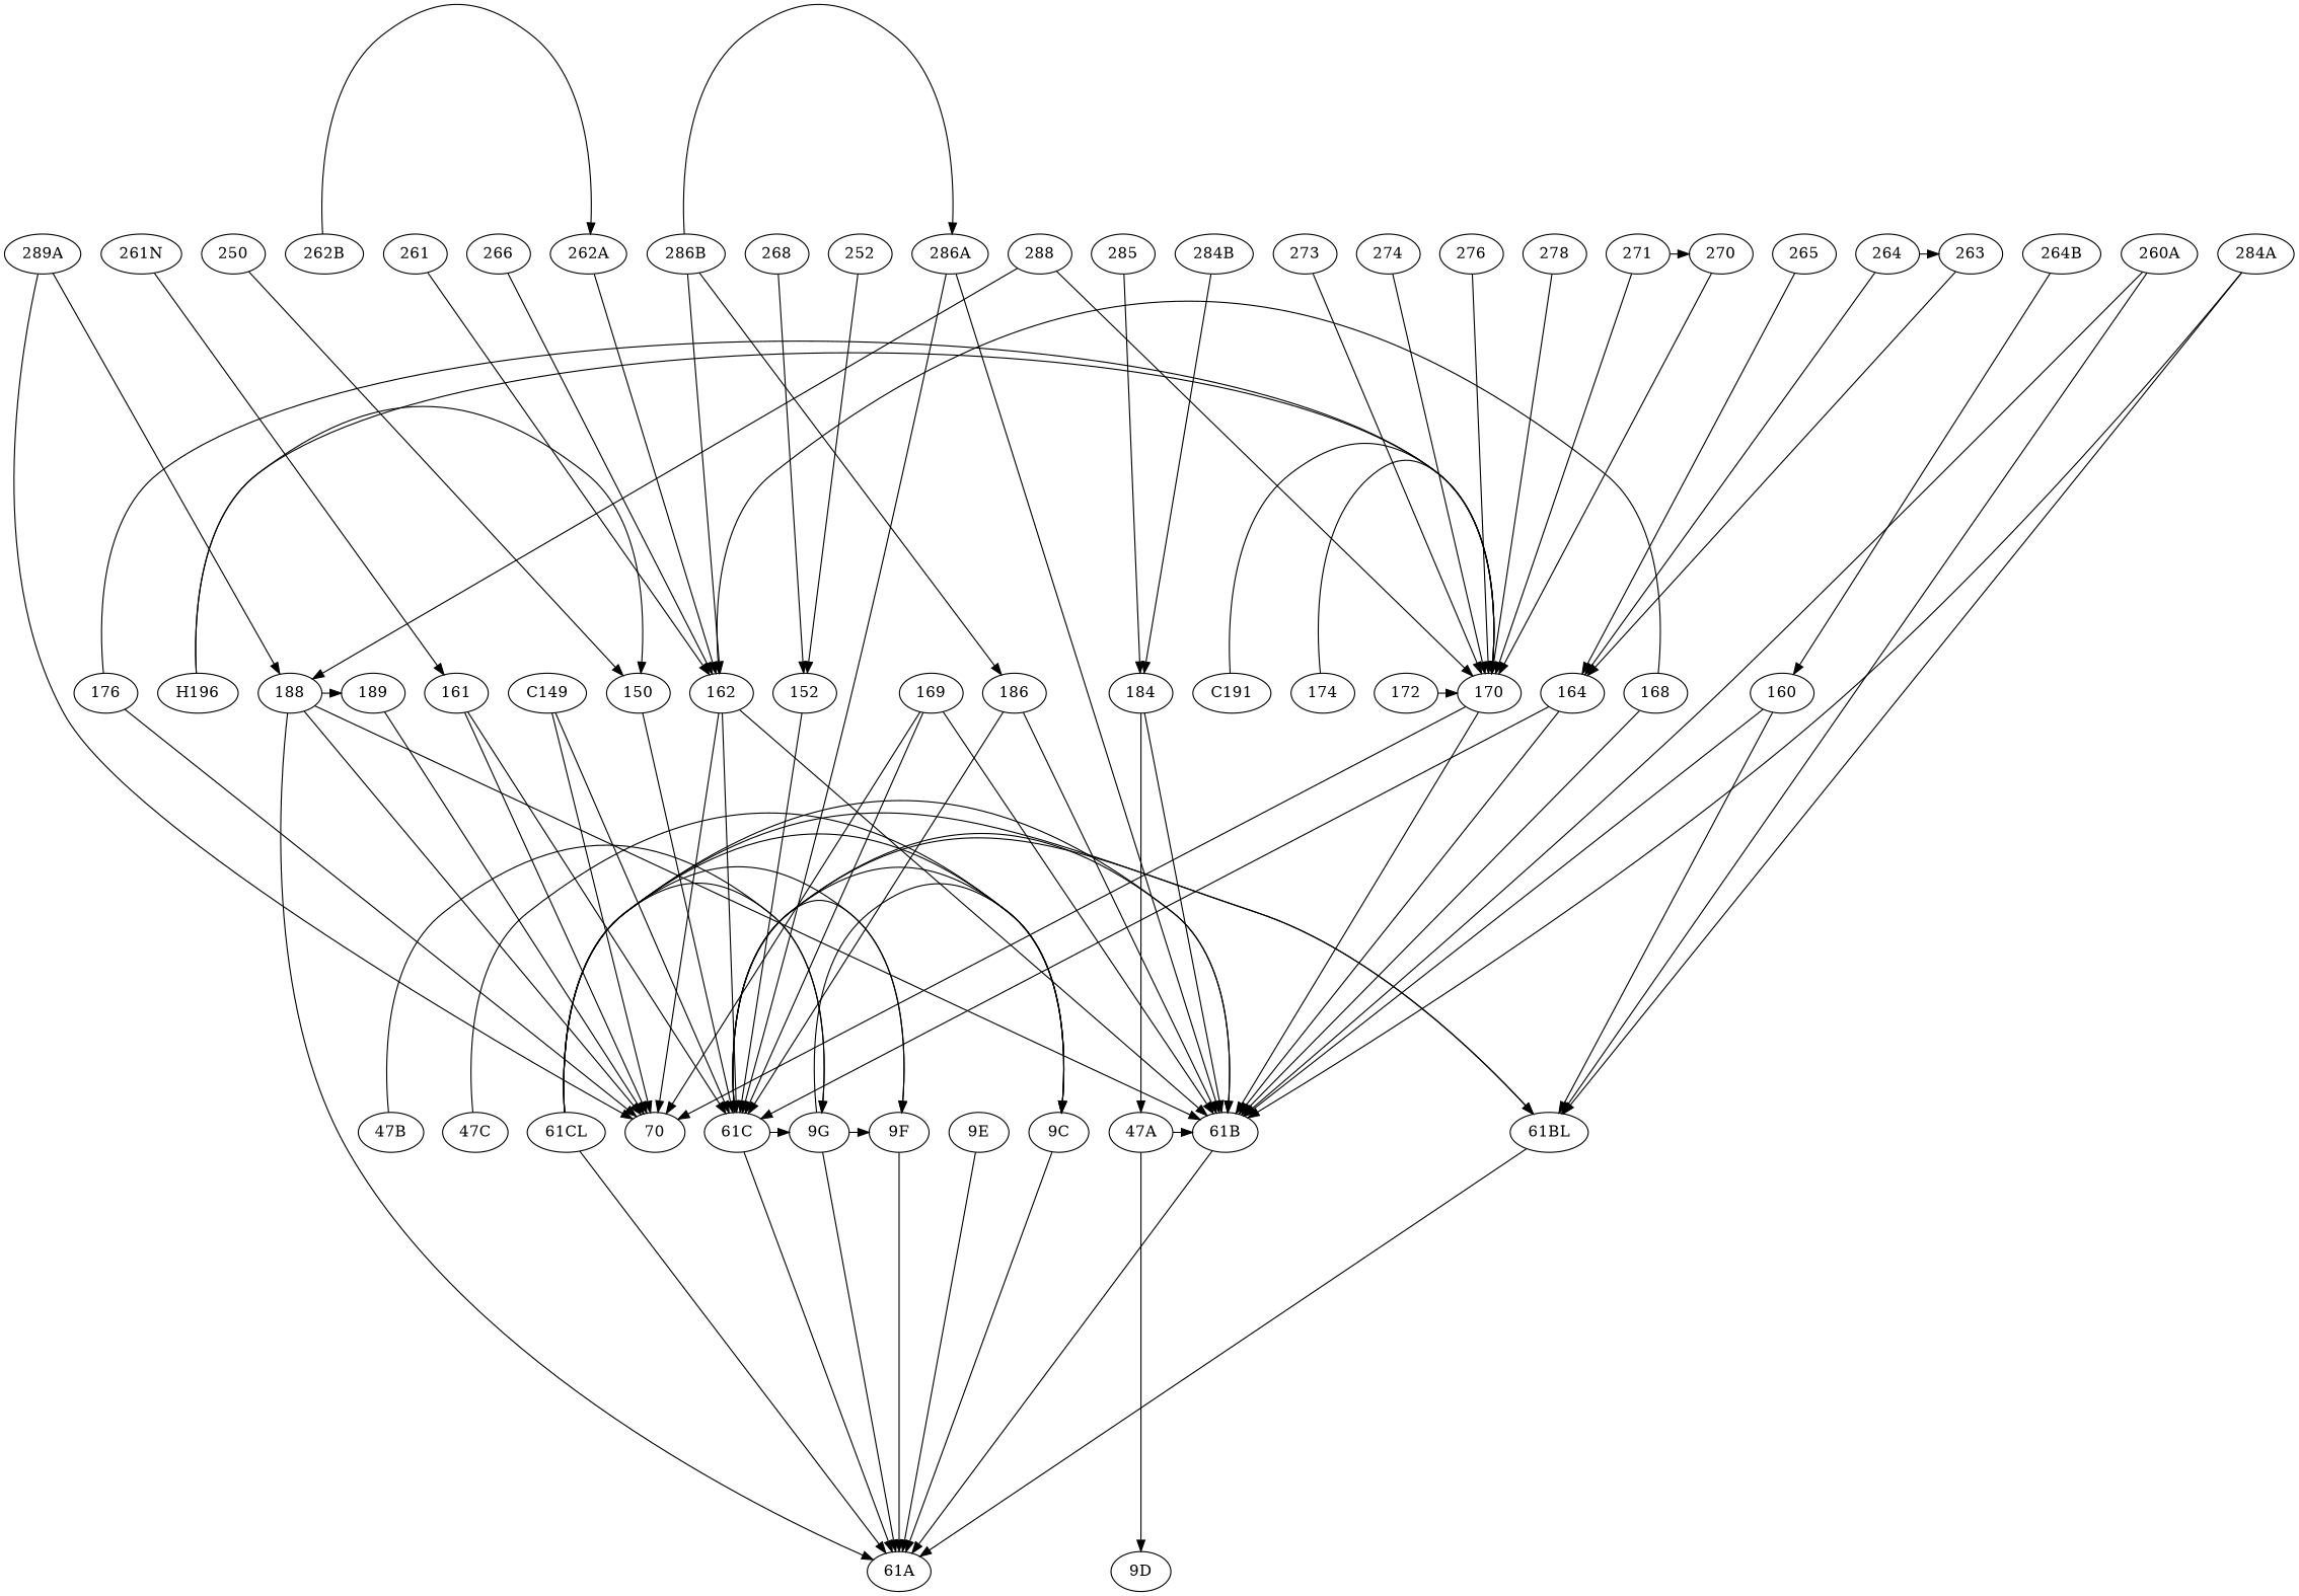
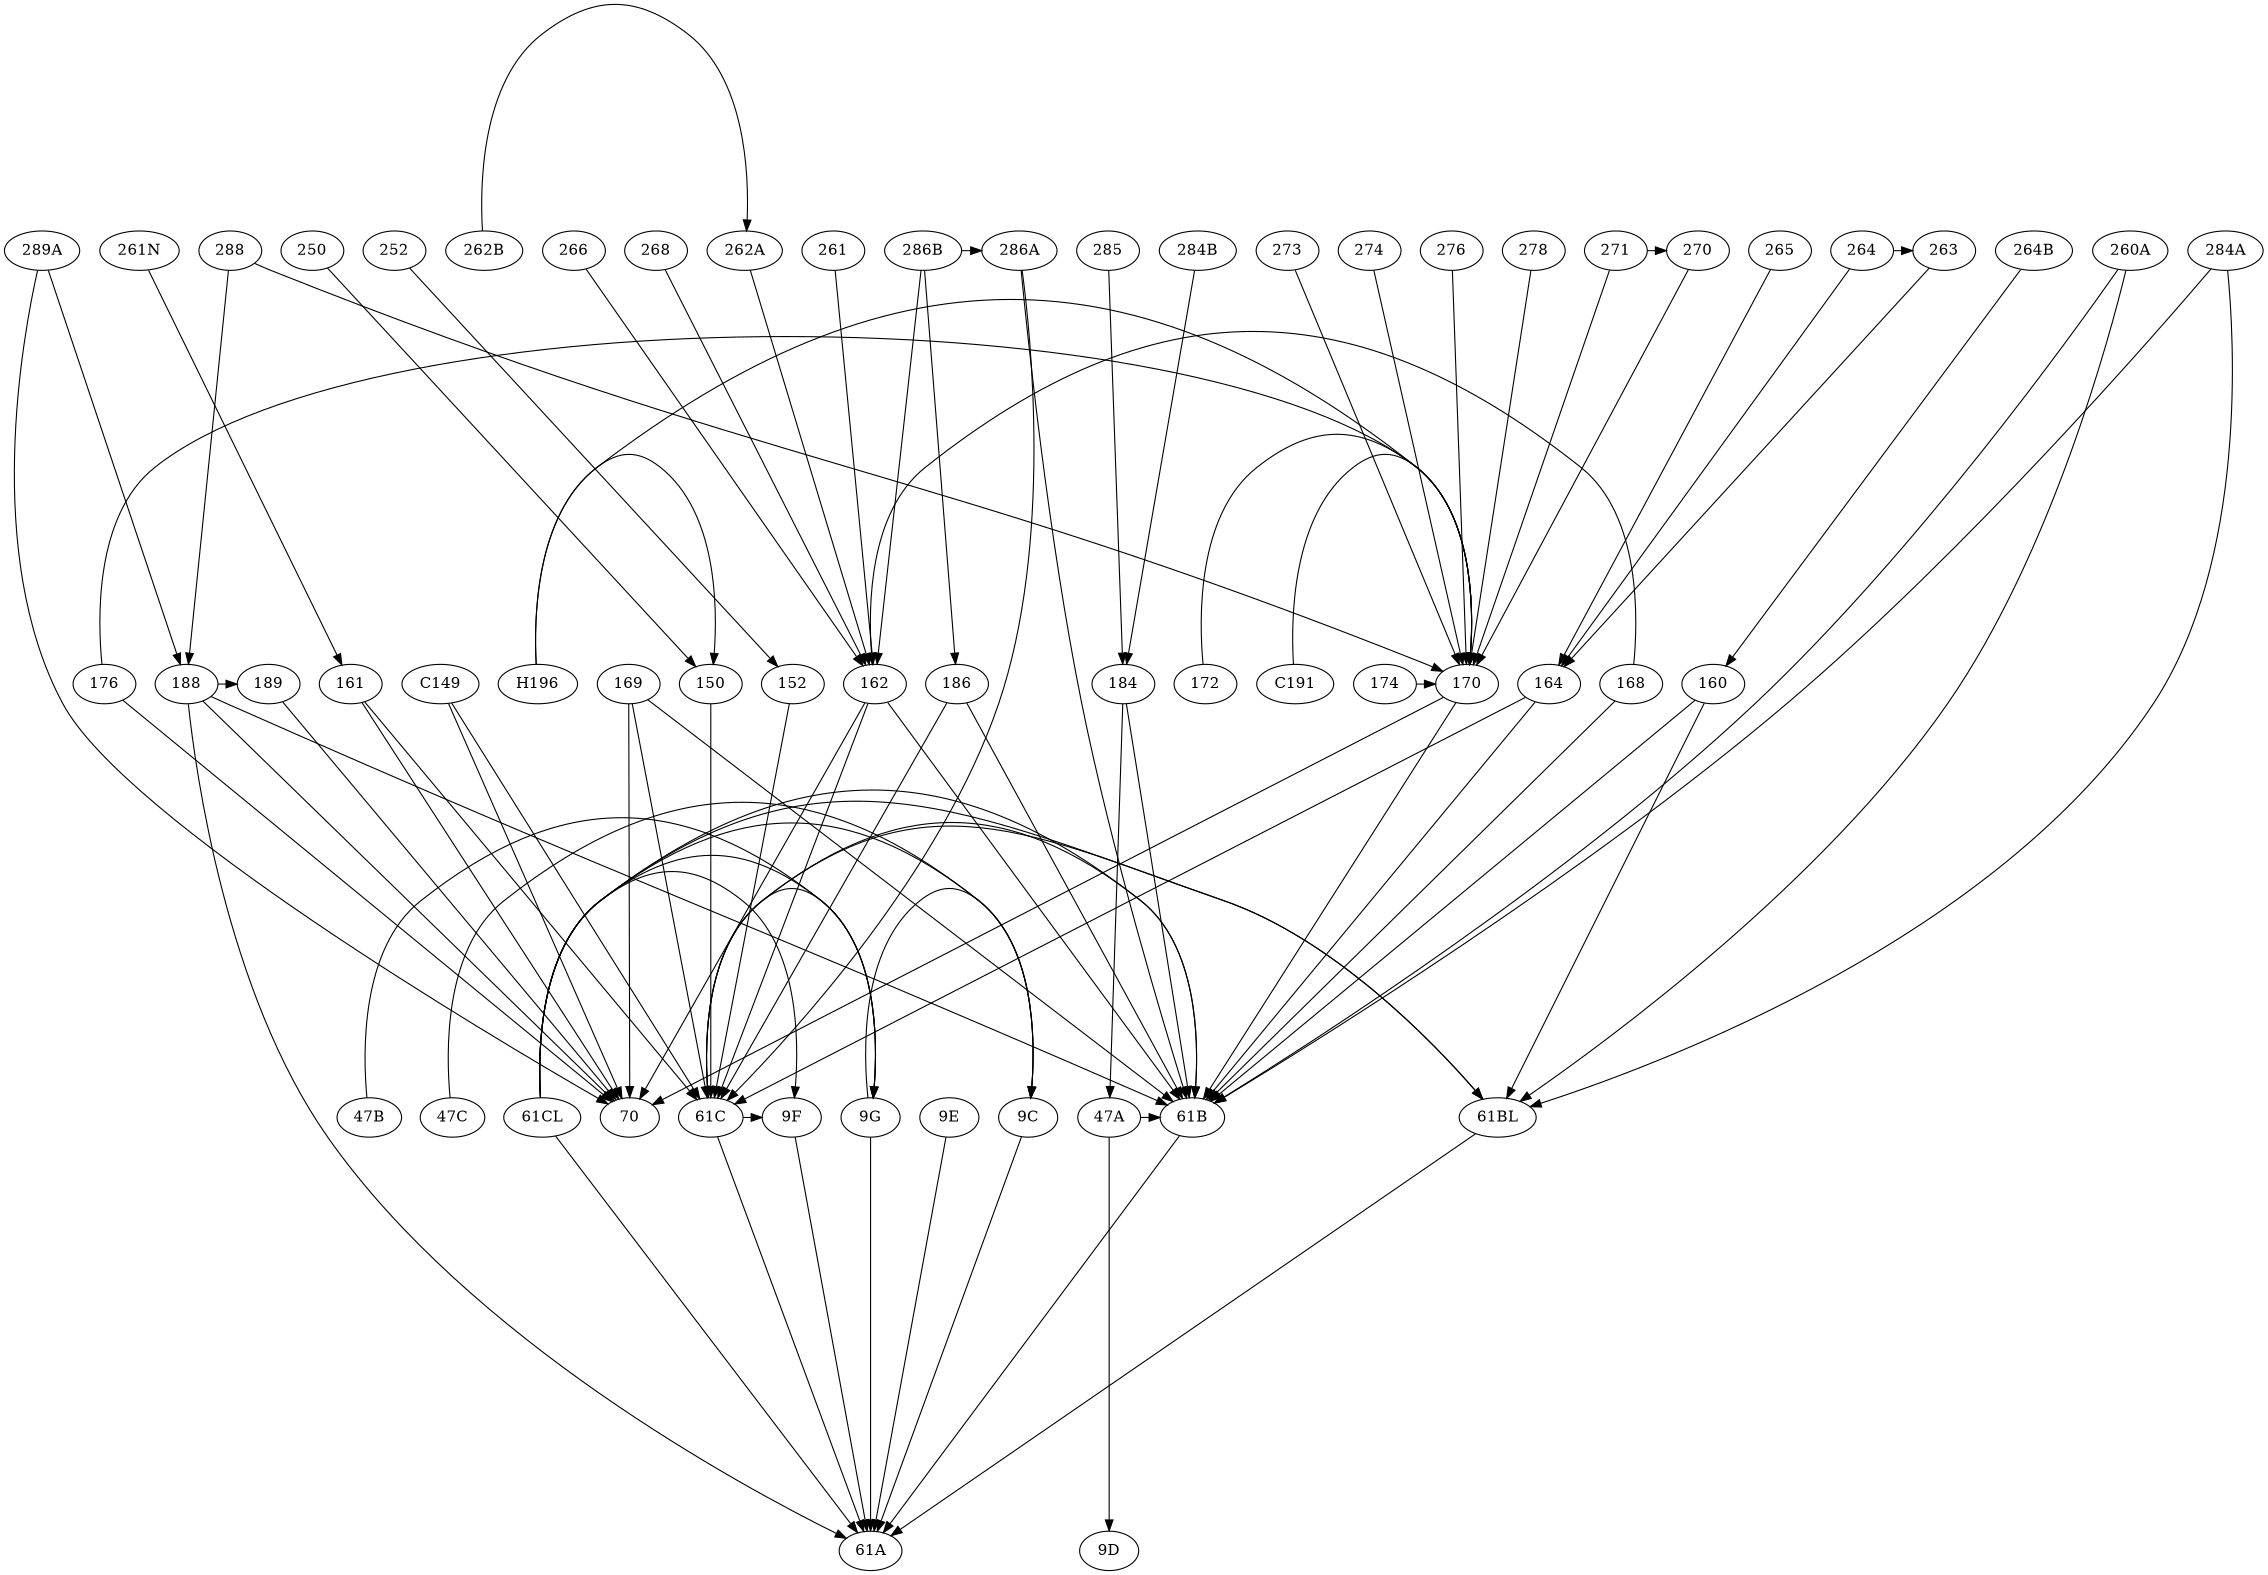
  digraph {
    fontname="DejaVu Serif"
    ranksep=5
    node [fontname="DejaVu Serif"]
    edge [fontname="DejaVu Serif"]
    "47B"
    "47C"
    "47A"
    "61CL"
    "9C"
    "9E"
    "9G"
    "9F"
    "61BL"
    "61B"
    "61C"
    150
    152
    C191
    168
    189
    H196
    161
    186
    169
    184
    C149
    164
    176
    188
    174
    160
    172
    162
    170
    270
    271
    273
    274
    276
    278
    250
    "289A"
    "262B"
    288
    "262A"
    "260A"
    n43 [label="264B"]
    285
    263
    261
    266
    265
    264
    268
    "286A"
    "286B"
    "261N"
    "284B"
    252
    "284A"
    "9D"
    "61A"
    70
    subgraph sub_1 {
      rank=same
      "47B"
      "47C"
      "47A"
      "61CL"
      "9C"
      "9E"
      "9G"
      "9F"
      "61BL"
      "61B"
      "61C"
    }
    subgraph sub_2 {
      rank=same
      150
      152
      C191
      168
      189
      H196
      161
      186
      169
      184
      C149
      164
      176
      188
      174
      160
      172
      162
      170
    }
    subgraph sub_3 {
      rank=same
      270
      271
      273
      274
      276
      278
      250
      "289A"
      "262B"
      288
      "262A"
      "260A"
      n43
      285
      263
      261
      266
      265
      264
      268
      "286A"
      "286B"
      "261N"
      "284B"
      252
      "284A"
    }
    "47B" -> "9G"
    "47C" -> "9C"
    "47A" -> "61B"
    "47A" -> "9D"
    "61CL" -> "9C"
    "61CL" -> "9G"
    "61CL" -> "9F"
    "61CL" -> "61BL"
    "61CL" -> "61B"
    "61CL" -> "61A"
    "9C" -> "61A"
    "9E" -> "61A"
    "9G" -> "9C"
-   "9G" -> "9F"
    "9G" -> "61A"
    "9F" -> "61A"
    "61BL" -> "61A"
    "61B" -> "61A"
-   "61C" -> "9C"
    "61C" -> "9G"
    "61C" -> "9F"
    "61C" -> "61BL"
    "61C" -> "61B"
    "61C" -> "61A"
    150 -> "61C"
    152 -> "61C"
    C191 -> 170
    168 -> "61B"
    168 -> 162
    189 -> 70
    H196 -> 150
    H196 -> 170
    161 -> "61C"
    161 -> 70
    186 -> "61B"
    186 -> "61C"
    169 -> "61B"
    169 -> "61C"
    169 -> 70
    184 -> "47A"
    184 -> "61B"
    C149 -> "61C"
    C149 -> 70
    164 -> "61B"
    164 -> "61C"
    176 -> 170
    176 -> 70
    188 -> "61B"
    188 -> 189
    188 -> "61A"
    188 -> 70
    174 -> 170
    160 -> "61BL"
    160 -> "61B"
    172 -> 170
    162 -> "61B"
    162 -> "61C"
    162 -> 70
    170 -> "61B"
    170 -> 70
    270 -> 170
    271 -> 170
    271 -> 270
    273 -> 170
    274 -> 170
    276 -> 170
    278 -> 170
    250 -> 150
    "289A" -> 188
    "289A" -> 70
    "262B" -> "262A"
    288 -> 188
    288 -> 170
    "262A" -> 162
    "260A" -> "61BL"
    "260A" -> "61B"
    n43 -> 160
    285 -> 184
    263 -> 164
    261 -> 162
    266 -> 162
    265 -> 164
    264 -> 164
    264 -> 263
-   268 -> 152
+   268 -> 162
    "286A" -> "61B"
    "286A" -> "61C"
    "286B" -> 186
    "286B" -> 162
    "286B" -> "286A"
    "261N" -> 161
    "284B" -> 184
    252 -> 152
    "284A" -> "61BL"
    "284A" -> "61B"
  }
